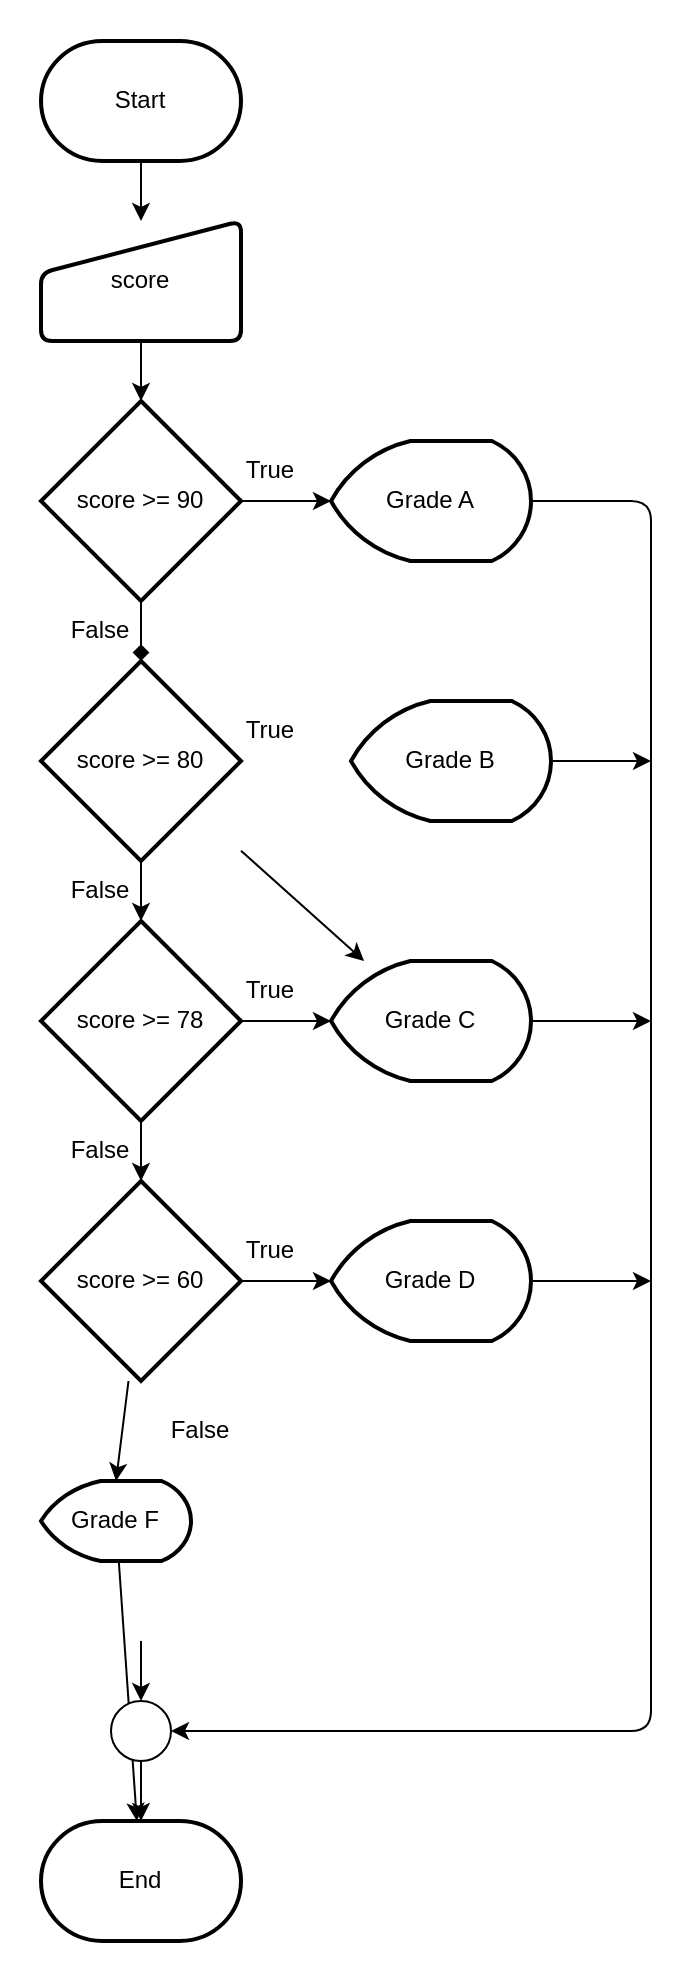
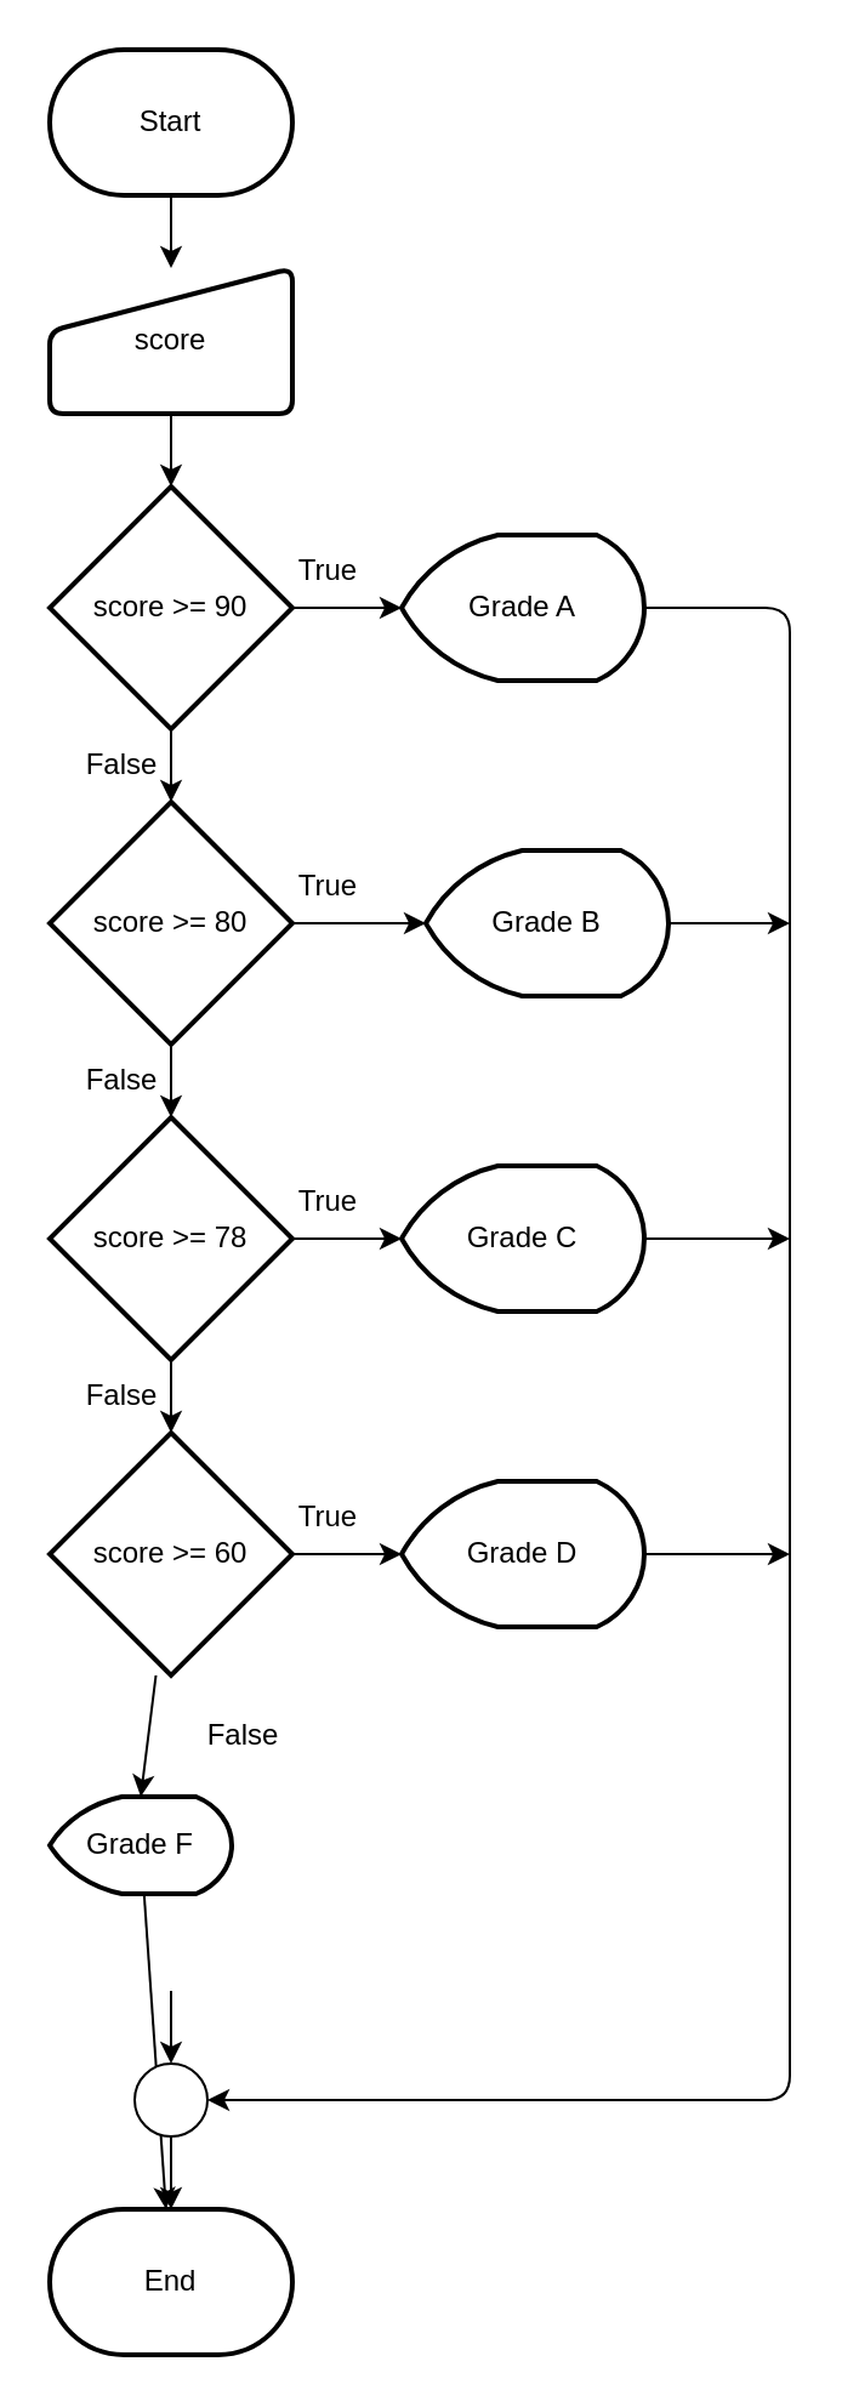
  <mxCell id="0" />
  <mxCell id="1" parent="0" />
  <mxCell id="2" style="edgeStyle=none;html=1;entryX=0.5;entryY=0;entryDx=0;entryDy=0;labelBackgroundColor=none;" parent="1" source="3" target="5" edge="1"><mxGeometry relative="1" as="geometry" /></mxCell>
  <mxCell id="3" value="Start" style="strokeWidth=2;html=1;shape=mxgraph.flowchart.terminator;whiteSpace=wrap;labelBackgroundColor=none;" parent="1" vertex="1"><mxGeometry x="20" y="20" width="100" height="60" as="geometry" /></mxCell>
  <mxCell id="4" style="edgeStyle=none;html=1;entryX=0.5;entryY=0;entryDx=0;entryDy=0;entryPerimeter=0;labelBackgroundColor=none;" parent="1" source="5" target="8" edge="1"><mxGeometry relative="1" as="geometry" /></mxCell>
  <mxCell id="5" value="score" style="html=1;strokeWidth=2;shape=manualInput;whiteSpace=wrap;rounded=1;size=26;arcSize=11;labelBackgroundColor=none;" parent="1" vertex="1"><mxGeometry x="20" y="110" width="100" height="60" as="geometry" /></mxCell>
- <mxCell id="6" style="edgeStyle=none;html=1;entryX=0.5;entryY=0;entryDx=0;entryDy=0;entryPerimeter=0;labelBackgroundColor=none;endArrow=diamond;" parent="1" source="8" target="11" edge="1"><mxGeometry relative="1" as="geometry" /></mxCell>
+ <mxCell id="6" style="edgeStyle=none;html=1;entryX=0.5;entryY=0;entryDx=0;entryDy=0;entryPerimeter=0;labelBackgroundColor=none;" parent="1" source="8" target="11" edge="1"><mxGeometry relative="1" as="geometry" /></mxCell>
  <mxCell id="7" style="edgeStyle=none;html=1;entryX=0;entryY=0.5;entryDx=0;entryDy=0;entryPerimeter=0;labelBackgroundColor=none;" parent="1" source="8" target="19" edge="1"><mxGeometry relative="1" as="geometry" /></mxCell>
  <mxCell id="8" value="score &amp;gt;= 90" style="strokeWidth=2;html=1;shape=mxgraph.flowchart.decision;whiteSpace=wrap;labelBackgroundColor=none;" parent="1" vertex="1"><mxGeometry x="20" y="200" width="100" height="100" as="geometry" /></mxCell>
  <mxCell id="9" style="edgeStyle=none;html=1;entryX=0.5;entryY=0;entryDx=0;entryDy=0;entryPerimeter=0;labelBackgroundColor=none;" parent="1" source="11" target="14" edge="1"><mxGeometry relative="1" as="geometry" /></mxCell>
- <mxCell id="10" style="edgeStyle=none;html=1;labelBackgroundColor=none;" parent="1" source="11" target="23" edge="1"><mxGeometry relative="1" as="geometry" /></mxCell>
+ <mxCell id="10" style="edgeStyle=none;html=1;entryX=0;entryY=0.5;entryDx=0;entryDy=0;entryPerimeter=0;labelBackgroundColor=none;" parent="1" source="11" target="21" edge="1"><mxGeometry relative="1" as="geometry" /></mxCell>
  <mxCell id="11" value="score &amp;gt;= 80" style="strokeWidth=2;html=1;shape=mxgraph.flowchart.decision;whiteSpace=wrap;labelBackgroundColor=none;" parent="1" vertex="1"><mxGeometry x="20" y="330" width="100" height="100" as="geometry" /></mxCell>
  <mxCell id="12" style="edgeStyle=none;html=1;entryX=0.5;entryY=0;entryDx=0;entryDy=0;entryPerimeter=0;labelBackgroundColor=none;" parent="1" source="14" target="17" edge="1"><mxGeometry relative="1" as="geometry" /></mxCell>
  <mxCell id="13" style="edgeStyle=none;html=1;entryX=0;entryY=0.5;entryDx=0;entryDy=0;entryPerimeter=0;labelBackgroundColor=none;" parent="1" source="14" target="23" edge="1"><mxGeometry relative="1" as="geometry" /></mxCell>
  <mxCell id="14" value="score &amp;gt;= 78" style="strokeWidth=2;html=1;shape=mxgraph.flowchart.decision;whiteSpace=wrap;labelBackgroundColor=none;" parent="1" vertex="1"><mxGeometry x="20" y="460" width="100" height="100" as="geometry" /></mxCell>
  <mxCell id="15" style="edgeStyle=none;html=1;entryX=0;entryY=0.5;entryDx=0;entryDy=0;entryPerimeter=0;labelBackgroundColor=none;" parent="1" source="17" target="25" edge="1"><mxGeometry relative="1" as="geometry" /></mxCell>
  <mxCell id="16" style="edgeStyle=none;html=1;entryX=0.5;entryY=0;entryDx=0;entryDy=0;entryPerimeter=0;labelBackgroundColor=none;" parent="1" source="17" target="28" edge="1"><mxGeometry relative="1" as="geometry" /></mxCell>
  <mxCell id="17" value="score &amp;gt;= 60" style="strokeWidth=2;html=1;shape=mxgraph.flowchart.decision;whiteSpace=wrap;labelBackgroundColor=none;" parent="1" vertex="1"><mxGeometry x="20" y="590" width="100" height="100" as="geometry" /></mxCell>
  <mxCell id="18" style="edgeStyle=none;html=1;entryX=1;entryY=0.5;entryDx=0;entryDy=0;entryPerimeter=0;labelBackgroundColor=none;" parent="1" source="19" target="30" edge="1"><mxGeometry relative="1" as="geometry"><Array as="points"><mxPoint x="325" y="250" /><mxPoint x="325" y="865" /></Array></mxGeometry></mxCell>
  <mxCell id="19" value="Grade A" style="strokeWidth=2;html=1;shape=mxgraph.flowchart.display;whiteSpace=wrap;labelBackgroundColor=none;" parent="1" vertex="1"><mxGeometry x="165" y="220" width="100" height="60" as="geometry" /></mxCell>
  <mxCell id="20" style="edgeStyle=none;html=1;labelBackgroundColor=none;" parent="1" source="21" edge="1"><mxGeometry relative="1" as="geometry"><mxPoint x="325" y="380" as="targetPoint" /></mxGeometry></mxCell>
  <mxCell id="21" value="Grade B" style="strokeWidth=2;html=1;shape=mxgraph.flowchart.display;whiteSpace=wrap;labelBackgroundColor=none;" parent="1" vertex="1"><mxGeometry x="175" y="350" width="100" height="60" as="geometry" /></mxCell>
  <mxCell id="22" style="edgeStyle=none;html=1;labelBackgroundColor=none;" parent="1" source="23" edge="1"><mxGeometry relative="1" as="geometry"><mxPoint x="325" y="510" as="targetPoint" /></mxGeometry></mxCell>
  <mxCell id="23" value="Grade C" style="strokeWidth=2;html=1;shape=mxgraph.flowchart.display;whiteSpace=wrap;labelBackgroundColor=none;" parent="1" vertex="1"><mxGeometry x="165" y="480" width="100" height="60" as="geometry" /></mxCell>
  <mxCell id="24" style="edgeStyle=none;html=1;labelBackgroundColor=none;" parent="1" source="25" edge="1"><mxGeometry relative="1" as="geometry"><mxPoint x="325" y="640" as="targetPoint" /></mxGeometry></mxCell>
  <mxCell id="25" value="Grade D" style="strokeWidth=2;html=1;shape=mxgraph.flowchart.display;whiteSpace=wrap;labelBackgroundColor=none;" parent="1" vertex="1"><mxGeometry x="165" y="610" width="100" height="60" as="geometry" /></mxCell>
  <mxCell id="26" style="edgeStyle=none;html=1;entryX=0.5;entryY=0;entryDx=0;entryDy=0;entryPerimeter=0;labelBackgroundColor=none;" parent="1" target="30" edge="1"><mxGeometry relative="1" as="geometry"><mxPoint x="70" y="820" as="sourcePoint" /></mxGeometry></mxCell>
  <mxCell id="27" value="" style="edgeStyle=none;html=1;labelBackgroundColor=none;" parent="1" source="28" target="31" edge="1"><mxGeometry relative="1" as="geometry" /></mxCell>
  <mxCell id="28" value="Grade F" style="strokeWidth=2;html=1;shape=mxgraph.flowchart.display;whiteSpace=wrap;labelBackgroundColor=none;" parent="1" vertex="1"><mxGeometry x="20" y="740" width="75" height="40" as="geometry" /></mxCell>
  <mxCell id="29" style="edgeStyle=none;html=1;entryX=0.5;entryY=0;entryDx=0;entryDy=0;entryPerimeter=0;labelBackgroundColor=none;" parent="1" source="30" target="31" edge="1"><mxGeometry relative="1" as="geometry" /></mxCell>
  <mxCell id="30" value="" style="verticalLabelPosition=bottom;verticalAlign=top;html=1;shape=mxgraph.flowchart.on-page_reference;labelBackgroundColor=none;" parent="1" vertex="1"><mxGeometry x="55" y="850" width="30" height="30" as="geometry" /></mxCell>
  <mxCell id="31" value="End" style="strokeWidth=2;html=1;shape=mxgraph.flowchart.terminator;whiteSpace=wrap;labelBackgroundColor=none;" parent="1" vertex="1"><mxGeometry x="20" y="910" width="100" height="60" as="geometry" /></mxCell>
  <mxCell id="32" value="True" style="text;html=1;strokeColor=none;fillColor=none;align=center;verticalAlign=middle;whiteSpace=wrap;rounded=0;labelBackgroundColor=none;" parent="1" vertex="1"><mxGeometry x="105" y="220" width="60" height="30" as="geometry" /></mxCell>
  <mxCell id="33" value="True" style="text;html=1;strokeColor=none;fillColor=none;align=center;verticalAlign=middle;whiteSpace=wrap;rounded=0;labelBackgroundColor=none;" parent="1" vertex="1"><mxGeometry x="105" y="350" width="60" height="30" as="geometry" /></mxCell>
  <mxCell id="34" value="True" style="text;html=1;strokeColor=none;fillColor=none;align=center;verticalAlign=middle;whiteSpace=wrap;rounded=0;labelBackgroundColor=none;" parent="1" vertex="1"><mxGeometry x="105" y="480" width="60" height="30" as="geometry" /></mxCell>
  <mxCell id="35" value="True" style="text;html=1;strokeColor=none;fillColor=none;align=center;verticalAlign=middle;whiteSpace=wrap;rounded=0;labelBackgroundColor=none;" parent="1" vertex="1"><mxGeometry x="105" y="610" width="60" height="30" as="geometry" /></mxCell>
  <mxCell id="36" value="False" style="text;html=1;strokeColor=none;fillColor=none;align=center;verticalAlign=middle;whiteSpace=wrap;rounded=0;labelBackgroundColor=none;" parent="1" vertex="1"><mxGeometry x="20" y="300" width="60" height="30" as="geometry" /></mxCell>
  <mxCell id="37" value="False" style="text;html=1;strokeColor=none;fillColor=none;align=center;verticalAlign=middle;whiteSpace=wrap;rounded=0;labelBackgroundColor=none;" parent="1" vertex="1"><mxGeometry x="20" y="430" width="60" height="30" as="geometry" /></mxCell>
  <mxCell id="38" value="False" style="text;html=1;strokeColor=none;fillColor=none;align=center;verticalAlign=middle;whiteSpace=wrap;rounded=0;labelBackgroundColor=none;" parent="1" vertex="1"><mxGeometry x="20" y="560" width="60" height="30" as="geometry" /></mxCell>
  <mxCell id="39" value="False" style="text;html=1;strokeColor=none;fillColor=none;align=center;verticalAlign=middle;whiteSpace=wrap;rounded=0;labelBackgroundColor=none;" parent="1" vertex="1"><mxGeometry x="70" y="700" width="60" height="30" as="geometry" /></mxCell>
